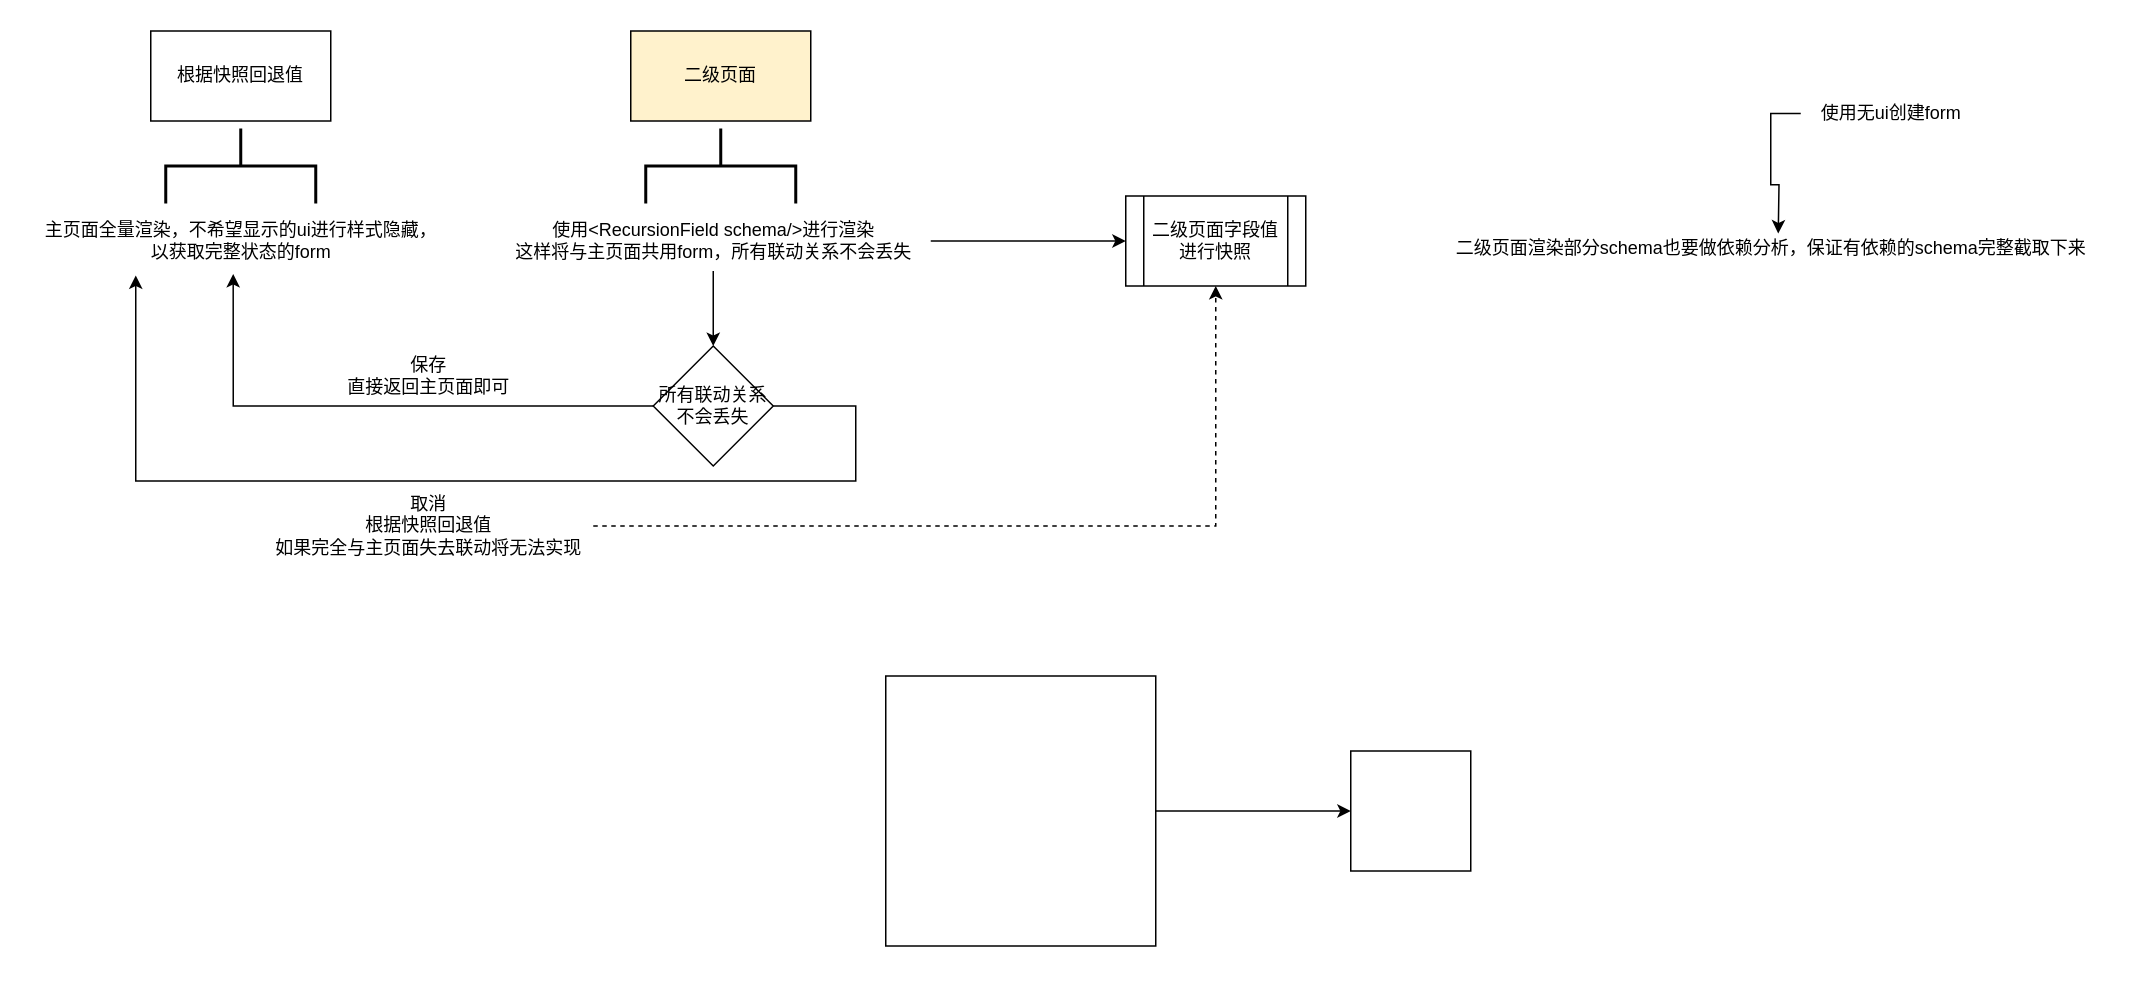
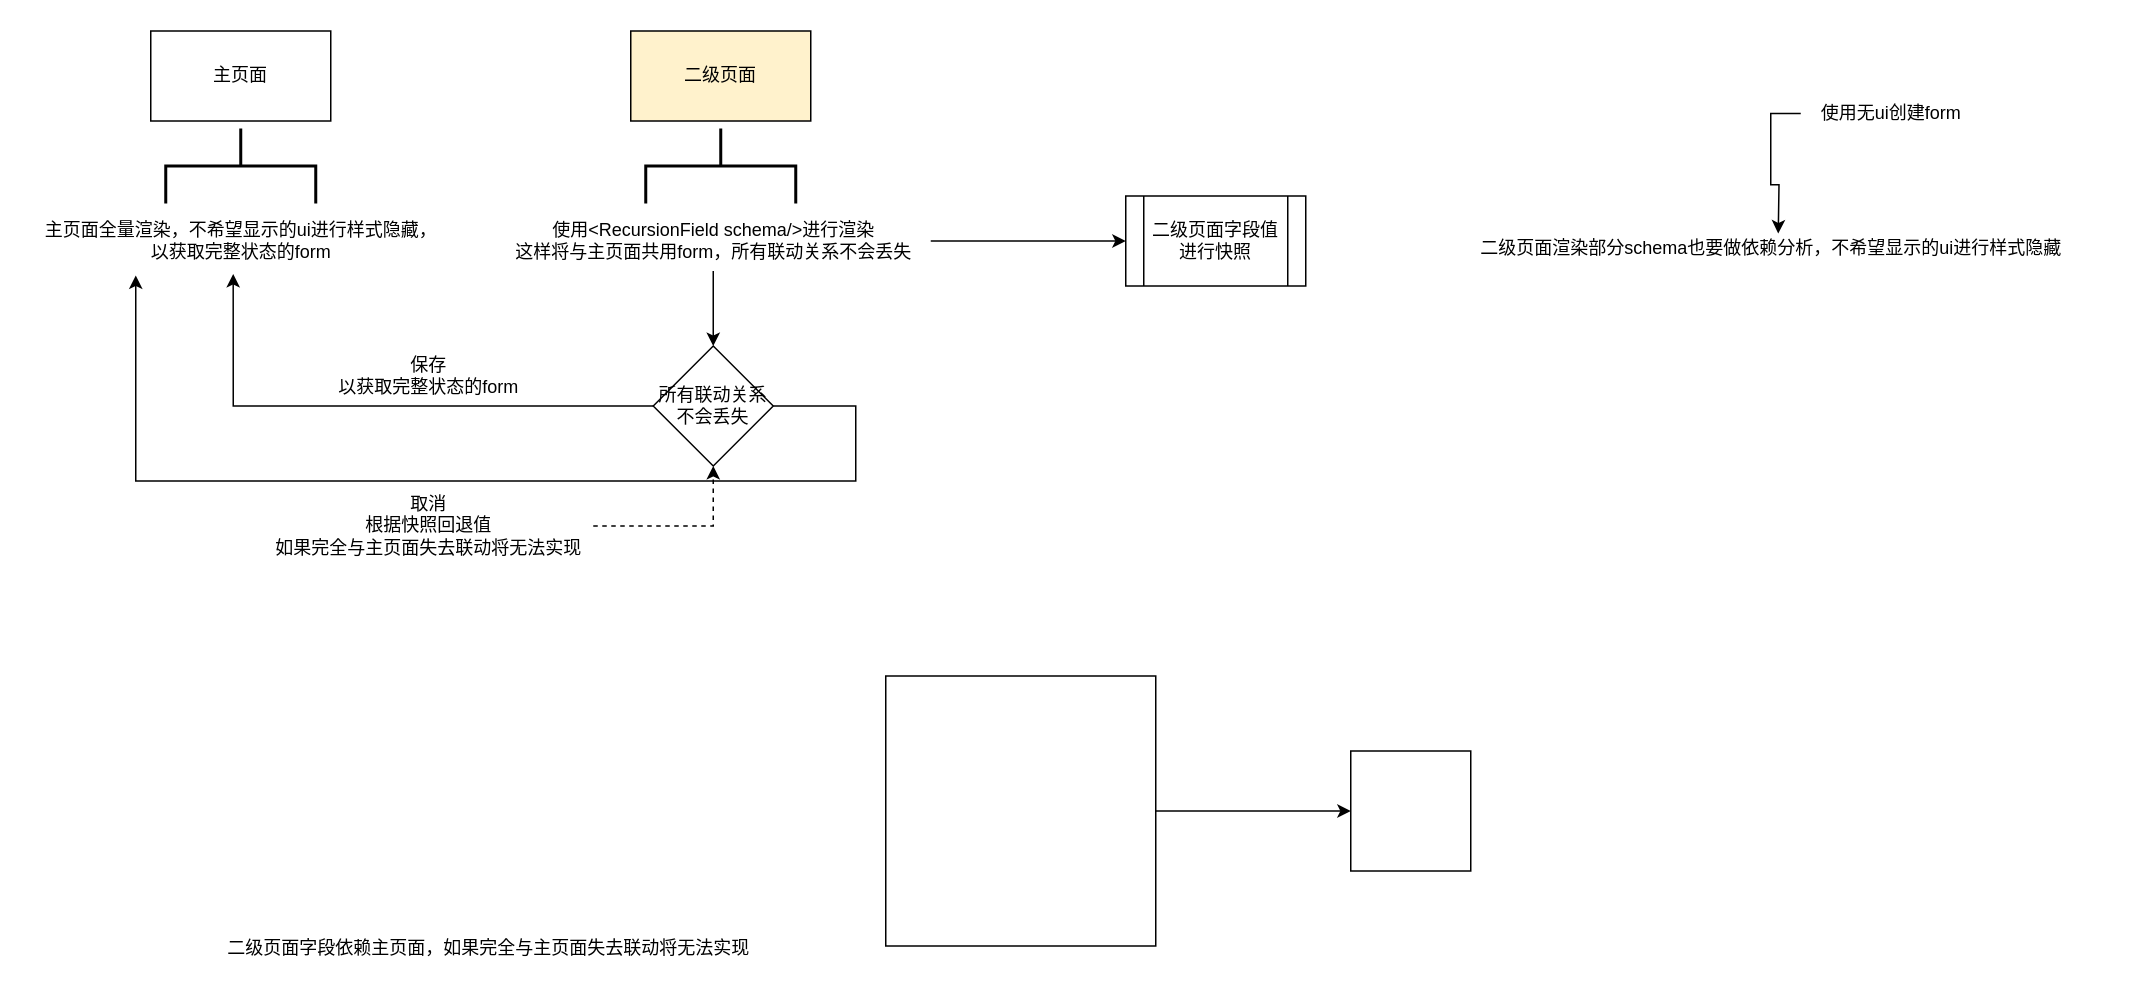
  <mxCell id="0" />
  <mxCell id="1" parent="0" />
- <mxCell id="2" value="根据快照回退值" style="rounded=0;whiteSpace=wrap;html=1;" parent="1" vertex="1"><mxGeometry x="100" y="20" width="120" height="60" as="geometry" /></mxCell>
+ <mxCell id="2" value="主页面" style="rounded=0;whiteSpace=wrap;html=1;" parent="1" vertex="1"><mxGeometry x="100" y="20" width="120" height="60" as="geometry" /></mxCell>
  <mxCell id="3" value="二级页面" style="rounded=0;whiteSpace=wrap;html=1;fillColor=#fff2cc;" parent="1" vertex="1"><mxGeometry x="420" y="20" width="120" height="60" as="geometry" /></mxCell>
  <mxCell id="4" value="主页面全量渲染，不希望显示的ui进行样式隐藏，&lt;br&gt;以获取完整状态的form" style="text;html=1;align=center;verticalAlign=middle;resizable=0;points=[];autosize=1;strokeColor=none;fillColor=none;" parent="1" vertex="1"><mxGeometry x="20" y="140" width="280" height="40" as="geometry" /></mxCell>
  <mxCell id="5" value="" style="strokeWidth=2;html=1;shape=mxgraph.flowchart.annotation_2;align=left;labelPosition=right;pointerEvents=1;rotation=90;" parent="1" vertex="1"><mxGeometry x="135" y="60" width="50" height="100" as="geometry" /></mxCell>
  <mxCell id="6" style="edgeStyle=orthogonalEdgeStyle;rounded=0;orthogonalLoop=1;jettySize=auto;html=1;entryX=0.5;entryY=0;entryDx=0;entryDy=0;" parent="1" source="8" target="16" edge="1"><mxGeometry relative="1" as="geometry" /></mxCell>
  <mxCell id="7" style="edgeStyle=orthogonalEdgeStyle;rounded=0;orthogonalLoop=1;jettySize=auto;html=1;entryX=0;entryY=0.5;entryDx=0;entryDy=0;" parent="1" source="8" target="20" edge="1"><mxGeometry relative="1" as="geometry" /></mxCell>
  <mxCell id="8" value="使用&amp;lt;RecursionField schema/&amp;gt;进行渲染&lt;br&gt;这样将与主页面共用form，所有联动关系不会丢失" style="text;html=1;align=center;verticalAlign=middle;resizable=0;points=[];autosize=1;strokeColor=none;fillColor=none;" parent="1" vertex="1"><mxGeometry x="330" y="140" width="290" height="40" as="geometry" /></mxCell>
  <mxCell id="9" value="" style="strokeWidth=2;html=1;shape=mxgraph.flowchart.annotation_2;align=left;labelPosition=right;pointerEvents=1;rotation=90;" parent="1" vertex="1"><mxGeometry x="455" y="60" width="50" height="100" as="geometry" /></mxCell>
- <mxCell id="11" value="二级页面渲染部分schema也要做依赖分析，保证有依赖的schema完整截取下来" style="text;html=1;align=center;verticalAlign=middle;resizable=0;points=[];autosize=1;strokeColor=none;fillColor=none;" parent="1" vertex="1"><mxGeometry x="960" y="150" width="440" height="30" as="geometry" /></mxCell>
+ <mxCell id="10" value="二级页面字段依赖主页面，如果完全与主页面失去联动将无法实现" style="text;html=1;align=center;verticalAlign=middle;resizable=0;points=[];autosize=1;strokeColor=none;fillColor=none;" parent="1" vertex="1"><mxGeometry x="140" y="617" width="370" height="30" as="geometry" /></mxCell>
+ <mxCell id="11" value="二级页面渲染部分schema也要做依赖分析，不希望显示的ui进行样式隐藏" style="text;html=1;align=center;verticalAlign=middle;resizable=0;points=[];autosize=1;strokeColor=none;fillColor=none;" parent="1" vertex="1"><mxGeometry x="960" y="150" width="440" height="30" as="geometry" /></mxCell>
  <mxCell id="12" style="edgeStyle=orthogonalEdgeStyle;rounded=0;orthogonalLoop=1;jettySize=auto;html=1;" parent="1" source="13" edge="1"><mxGeometry relative="1" as="geometry"><mxPoint x="1185" y="155" as="targetPoint" /></mxGeometry></mxCell>
  <mxCell id="13" value="使用无ui创建form" style="text;html=1;align=center;verticalAlign=middle;resizable=0;points=[];autosize=1;strokeColor=none;fillColor=none;" parent="1" vertex="1"><mxGeometry x="1200" y="60" width="120" height="30" as="geometry" /></mxCell>
  <mxCell id="14" style="edgeStyle=orthogonalEdgeStyle;rounded=0;orthogonalLoop=1;jettySize=auto;html=1;entryX=0.482;entryY=1.05;entryDx=0;entryDy=0;entryPerimeter=0;" parent="1" source="16" target="4" edge="1"><mxGeometry relative="1" as="geometry" /></mxCell>
  <mxCell id="15" style="edgeStyle=orthogonalEdgeStyle;rounded=0;orthogonalLoop=1;jettySize=auto;html=1;entryX=0.25;entryY=1.075;entryDx=0;entryDy=0;entryPerimeter=0;" parent="1" source="16" target="4" edge="1"><mxGeometry relative="1" as="geometry"><mxPoint x="550" y="370" as="targetPoint" /><Array as="points"><mxPoint x="570" y="270" /><mxPoint x="570" y="320" /><mxPoint x="90" y="320" /></Array></mxGeometry></mxCell>
  <mxCell id="16" value="所有联动关系不会丢失" style="rhombus;whiteSpace=wrap;html=1;" parent="1" vertex="1"><mxGeometry x="435" y="230" width="80" height="80" as="geometry" /></mxCell>
- <mxCell id="17" value="保存&lt;br&gt;直接返回主页面即可" style="text;html=1;align=center;verticalAlign=middle;resizable=0;points=[];autosize=1;strokeColor=none;fillColor=none;" parent="1" vertex="1"><mxGeometry x="220" y="230" width="130" height="40" as="geometry" /></mxCell>
- <mxCell id="18" style="edgeStyle=orthogonalEdgeStyle;rounded=0;orthogonalLoop=1;jettySize=auto;html=1;entryX=0.5;entryY=1;entryDx=0;entryDy=0;dashed=1;" parent="1" source="19" target="20" edge="1"><mxGeometry relative="1" as="geometry" /></mxCell>
+ <mxCell id="17" value="保存&lt;br&gt;以获取完整状态的form" style="text;html=1;align=center;verticalAlign=middle;resizable=0;points=[];autosize=1;strokeColor=none;fillColor=none;" parent="1" vertex="1"><mxGeometry x="220" y="230" width="130" height="40" as="geometry" /></mxCell>
+ <mxCell id="18" style="edgeStyle=orthogonalEdgeStyle;rounded=0;orthogonalLoop=1;jettySize=auto;html=1;dashed=1;" parent="1" source="19" target="16" edge="1"><mxGeometry relative="1" as="geometry" /></mxCell>
  <mxCell id="19" value="取消&lt;br&gt;根据快照回退值&lt;br&gt;如果完全与主页面失去联动将无法实现" style="text;html=1;align=center;verticalAlign=middle;resizable=0;points=[];autosize=1;strokeColor=none;fillColor=none;" parent="1" vertex="1"><mxGeometry x="175" y="320" width="220" height="60" as="geometry" /></mxCell>
  <mxCell id="20" value="二级页面字段值进行快照" style="shape=process;whiteSpace=wrap;html=1;backgroundOutline=1;" parent="1" vertex="1"><mxGeometry x="750" y="130" width="120" height="60" as="geometry" /></mxCell>
  <mxCell id="21" style="edgeStyle=orthogonalEdgeStyle;rounded=0;orthogonalLoop=1;jettySize=auto;html=1;" edge="1" parent="1" source="22" target="23"><mxGeometry relative="1" as="geometry" /></mxCell>
  <mxCell id="22" value="" style="whiteSpace=wrap;html=1;aspect=fixed;" vertex="1" parent="1"><mxGeometry x="590" y="450" width="180" height="180" as="geometry" /></mxCell>
  <mxCell id="23" value="" style="whiteSpace=wrap;html=1;aspect=fixed;" vertex="1" parent="1"><mxGeometry x="900" y="500" width="80" height="80" as="geometry" /></mxCell>
